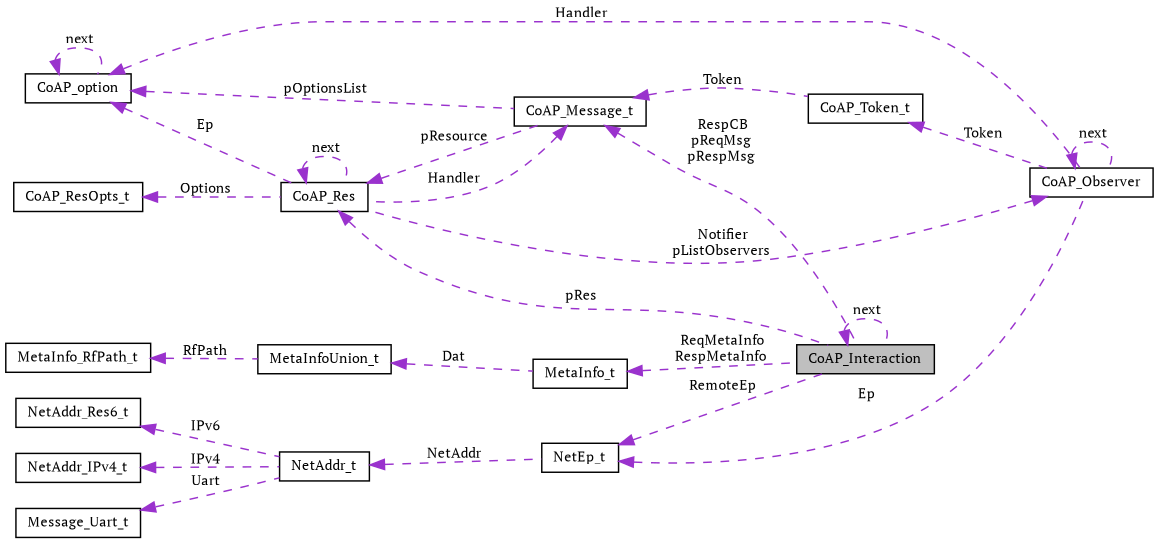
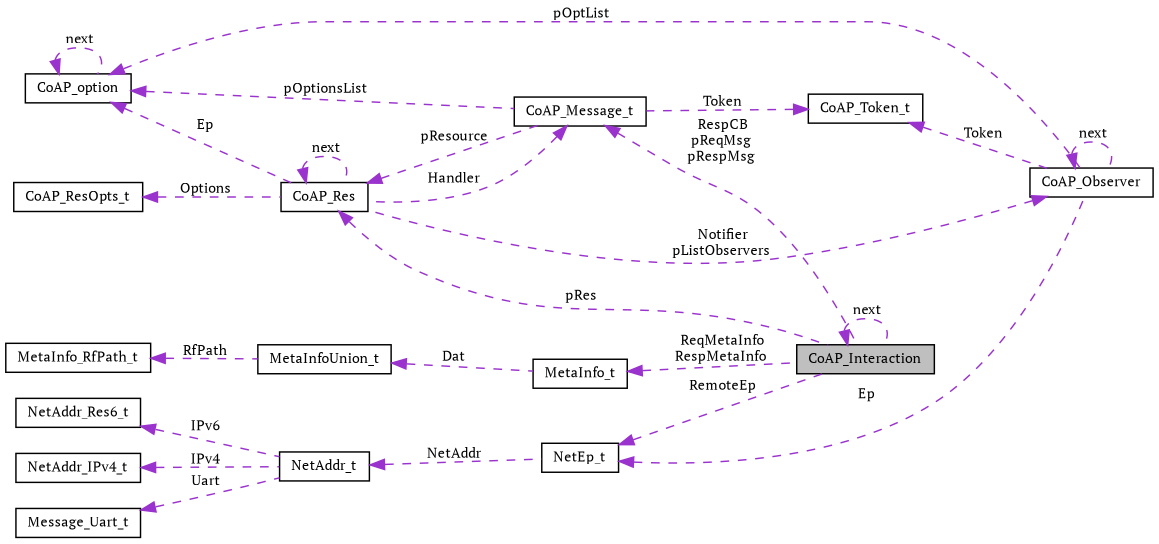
  digraph {
    fontname="PT Serif"
    rankdir=LR
    node [color=black fillcolor=white fontname="PT Serif" fontsize=10 shape=record style=filled]
    edge [color=darkorchid3 dir=back fontname="PT Serif" fontsize=10 labelfontname=Helvetica labelfontsize=10 style=dashed]
    n1 [fillcolor=grey75 fontcolor=black height=0.2 label=CoAP_Interaction width=0.4]
    n2 [height=0.2 label=CoAP_Observer width=0.4]
    n3 [height=0.2 label=CoAP_Res width=0.4]
    n4 [height=0.2 label=CoAP_Message_t width=0.4]
    n5 [height=0.2 label=CoAP_option width=0.4]
    n6 [height=0.2 label=CoAP_Token_t width=0.4]
    n7 [height=0.2 label=NetEp_t width=0.4]
    n8 [height=0.2 label=NetAddr_t width=0.4]
    n9 [height=0.2 label=Message_Uart_t width=0.4]
    n10 [height=0.2 label=NetAddr_Res6_t width=0.4]
    n11 [height=0.2 label=NetAddr_IPv4_t width=0.4]
    n12 [height=0.2 label=CoAP_ResOpts_t width=0.4]
    n13 [height=0.2 label=MetaInfo_t width=0.4]
    n14 [height=0.2 label=MetaInfoUnion_t width=0.4]
    n15 [height=0.2 label=MetaInfo_RfPath_t width=0.4]
    n1 -> n1 [label=" next"]
    n2 -> n2 [label=" next"]
    n2 -> n3 [label=" Notifier\npListObservers"]
    n3 -> n1 [label=" pRes"]
    n3 -> n3 [label=" next"]
    n3 -> n4 [label=" pResource"]
    n4 -> n1 [label=" RespCB\npReqMsg\npRespMsg"]
    n4 -> n3 [label=" Handler"]
-   n5 -> n2 [label=" Handler"]
+   n5 -> n2 [label=" pOptList"]
    n5 -> n3 [label=" Ep"]
    n5 -> n4 [label=" pOptionsList"]
    n5 -> n5 [label=" next"]
    n6 -> n2 [label=" Token"]
-   n4 -> n6 [label=" Token"]
+   n6 -> n4 [label=" Token"]
    n7 -> n1 [label=" RemoteEp"]
    n7 -> n2 [label=" Ep"]
    n8 -> n7 [label=" NetAddr"]
    n9 -> n8 [label=" Uart"]
    n10 -> n8 [label=" IPv6"]
    n11 -> n8 [label=" IPv4"]
    n12 -> n3 [label=" Options"]
    n13 -> n1 [label=" ReqMetaInfo\nRespMetaInfo"]
    n14 -> n13 [label=" Dat"]
    n15 -> n14 [label=" RfPath"]
  }
